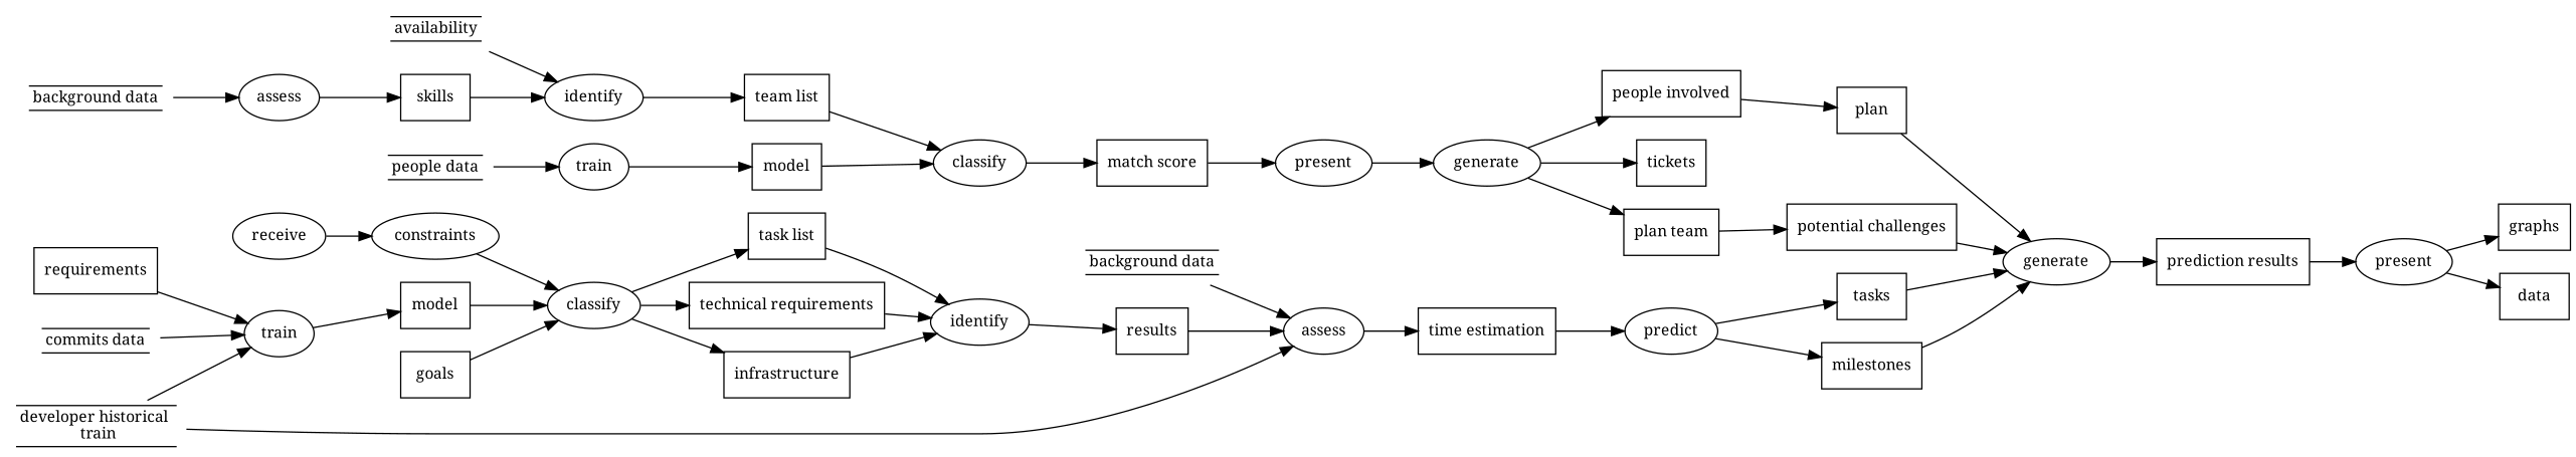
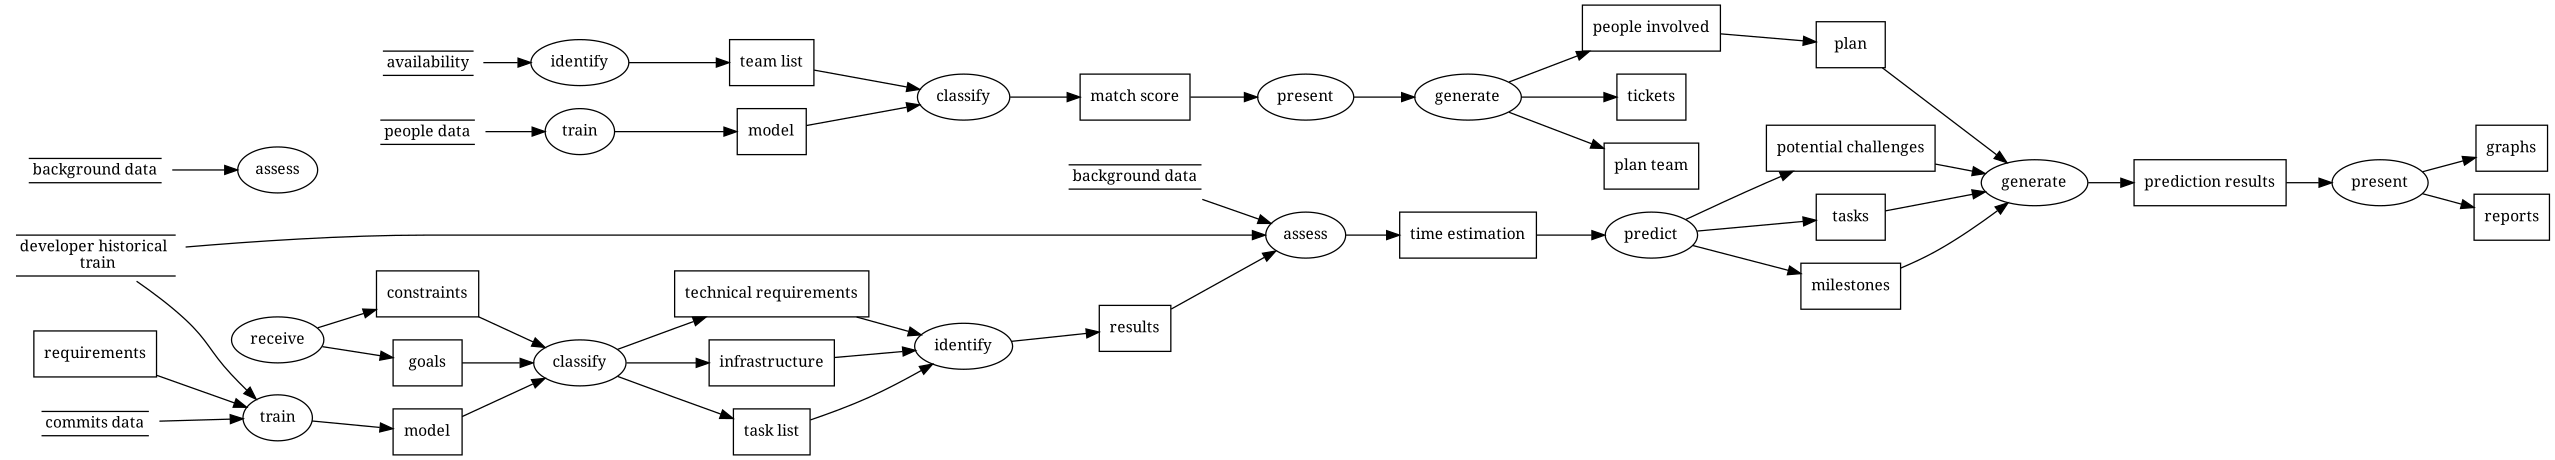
  digraph {
    fontname="Noto Serif"
    rankdir=LR
    node [fontname="Noto Serif" fontsize=12 shape=box]
    edge [color="#000000" fontname="Noto Serif" fontsize=12 style=filled]
    n1 [label=train shape=ellipse]
    n2 [label=receive shape=ellipse]
    n3 [label=classify shape=ellipse]
    n4 [label=model]
    n5 [label=goals]
-   n6 [label=constraints shape=ellipse]
+   n6 [label=constraints]
    n7 [label="task list"]
    n8 [label="technical requirements"]
    n9 [label=infrastructure]
    n10 [label=requirements]
    n11 [label=<     <TABLE BORDER="0" CELLBORDER="1" CELLSPACING="0">         <TR><TD SIDES="TB">developer historical <br /> train</TD></TR>     </TABLE>     > shape=plaintext]
    n12 [label=<     <TABLE BORDER="0" CELLBORDER="1" CELLSPACING="0">         <TR><TD SIDES="TB">commits data</TD></TR>     </TABLE>     > shape=plaintext]
    n13 [label=identify shape=ellipse]
    n14 [label=assess shape=ellipse]
    n15 [label=predict shape=ellipse]
    n16 [label="time estimation"]
    n17 [label=plan]
    n18 [label=tasks]
    n19 [label=milestones]
    n20 [label=results]
    n21 [label="potential challenges"]
    n22 [label=<     <TABLE BORDER="0" CELLBORDER="1" CELLSPACING="0">         <TR><TD SIDES="TB">background data</TD></TR>     </TABLE>     > shape=plaintext]
    n23 [label=generate shape=ellipse]
    n24 [label=present shape=ellipse]
    n25 [label="prediction results"]
    n26 [label=graphs]
-   n27 [label=data]
+   n27 [label=reports]
    n28 [label=assess shape=ellipse]
    n29 [label=identify shape=ellipse]
-   n30 [label=skills]
    n31 [label=<     <TABLE BORDER="0" CELLBORDER="1" CELLSPACING="0">         <TR><TD SIDES="TB">background data</TD></TR>     </TABLE>     > shape=plaintext]
    n32 [label=train shape=ellipse]
    n33 [label=classify shape=ellipse]
    n34 [label="team list"]
    n35 [label=model]
    n36 [label="match score"]
    n37 [label=<     <TABLE BORDER="0" CELLBORDER="1" CELLSPACING="0">         <TR><TD SIDES="TB">availability</TD></TR>     </TABLE>     > shape=plaintext]
    n38 [label=<     <TABLE BORDER="0" CELLBORDER="1" CELLSPACING="0">         <TR><TD SIDES="TB">people data</TD></TR>     </TABLE>     > shape=plaintext]
    n39 [label=present shape=ellipse]
    n40 [label=generate shape=ellipse]
    n41 [label=tickets]
    n42 [label="plan team"]
    n43 [label="people involved"]
    subgraph sub_1 {
      color=yellow
      label="Project Management S4 - Making a plan"
      style=rounded
      subgraph sub_2 {
        color=black
        label=Recognition
        style=dotted
        n1
        n2
        n3
        n4
        n5
        n6
        n7
        n8
        n9
        n10
        n11
        n12
      }
      subgraph sub_3 {
        color=black
        label=Predicting
        style=dotted
        n13
        n14
        n15
        n16
        n17
        n18
        n19
        n20
        n21
        n22
      }
      subgraph sub_4 {
        color=black
        label=Communication
        style=dotted
        n23
        n24
        n25
        n26
        n27
      }
    }
    subgraph sub_5 {
      color=greenyellow
      fillcolor=white
      label="Project Management S3 - Identify skills and team Assembly"
      style=rounded
      subgraph sub_6 {
        color=black
        fillcolor=white
        label=Monitoring
        style=dotted
        n28
        n29
-       n30
        n31
      }
      subgraph sub_7 {
        color=black
        fillcolor=white
        label=Reasoning
        style=dotted
        n32
        n33
        n34
        n35
        n36
        n37
        n38
      }
      subgraph sub_8 {
        color=black
        fillcolor=white
        label=Communication
        style=dotted
        n39
        n40
        n41
        n42
        n43
      }
    }
    n1 -> n4
+   n2 -> n5
    n2 -> n6
    n3 -> n7
    n3 -> n8
    n3 -> n9
    n4 -> n3
    n5 -> n3
    n6 -> n3
    n7 -> n13
    n8 -> n13
    n9 -> n13
    n10 -> n1
    n11 -> n1
    n11 -> n14
    n12 -> n1
    n13 -> n20
    n14 -> n16
    n15 -> n18
    n15 -> n19
-   n42 -> n21
+   n15 -> n21
    n16 -> n15
    n17 -> n23
    n18 -> n23
    n19 -> n23
    n20 -> n14
    n21 -> n23
    n22 -> n14
    n23 -> n25
    n24 -> n26
    n24 -> n27
    n25 -> n24
-   n28 -> n30
    n29 -> n34
-   n30 -> n29
    n31 -> n28
    n32 -> n35
    n33 -> n36
    n34 -> n33
    n35 -> n33
    n36 -> n39
    n37 -> n29
    n38 -> n32
    n39 -> n40
    n40 -> n41
    n40 -> n42
    n40 -> n43
    n43 -> n17
  }
